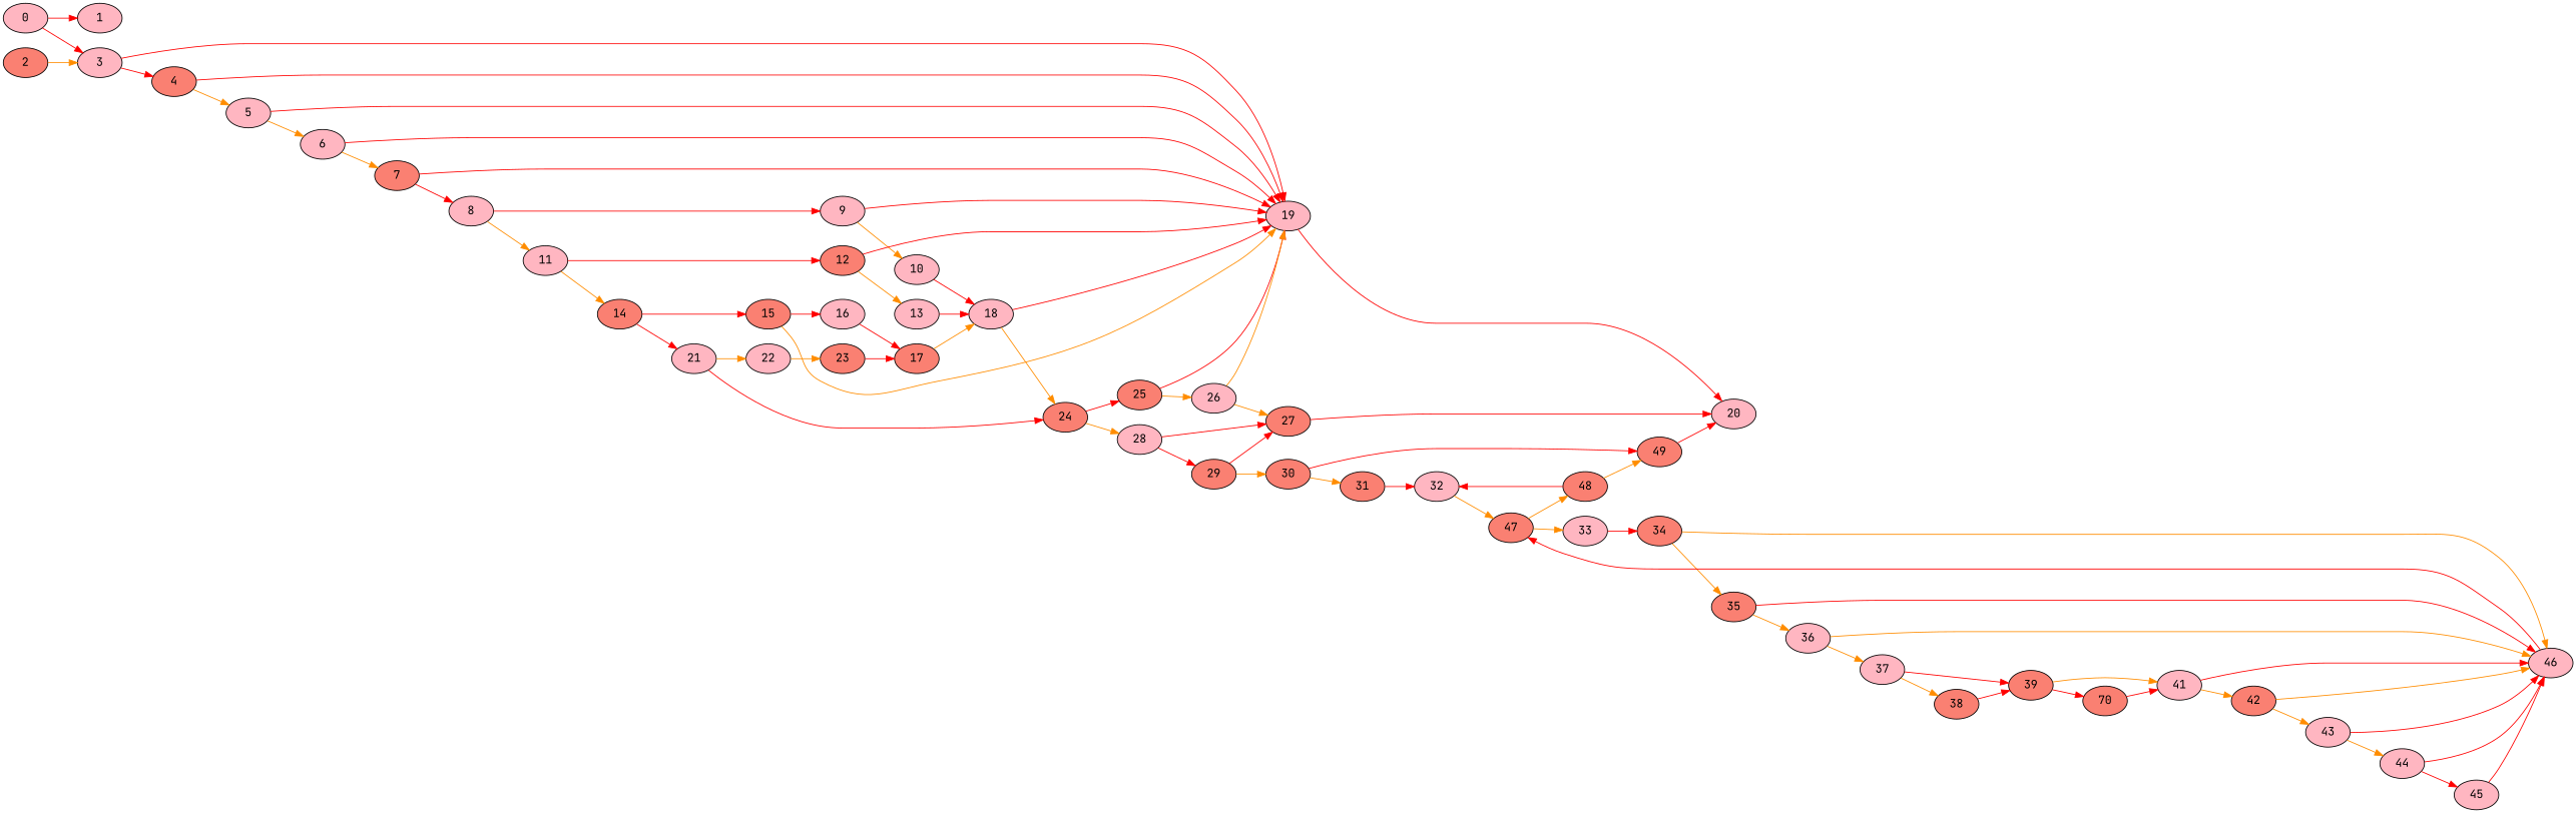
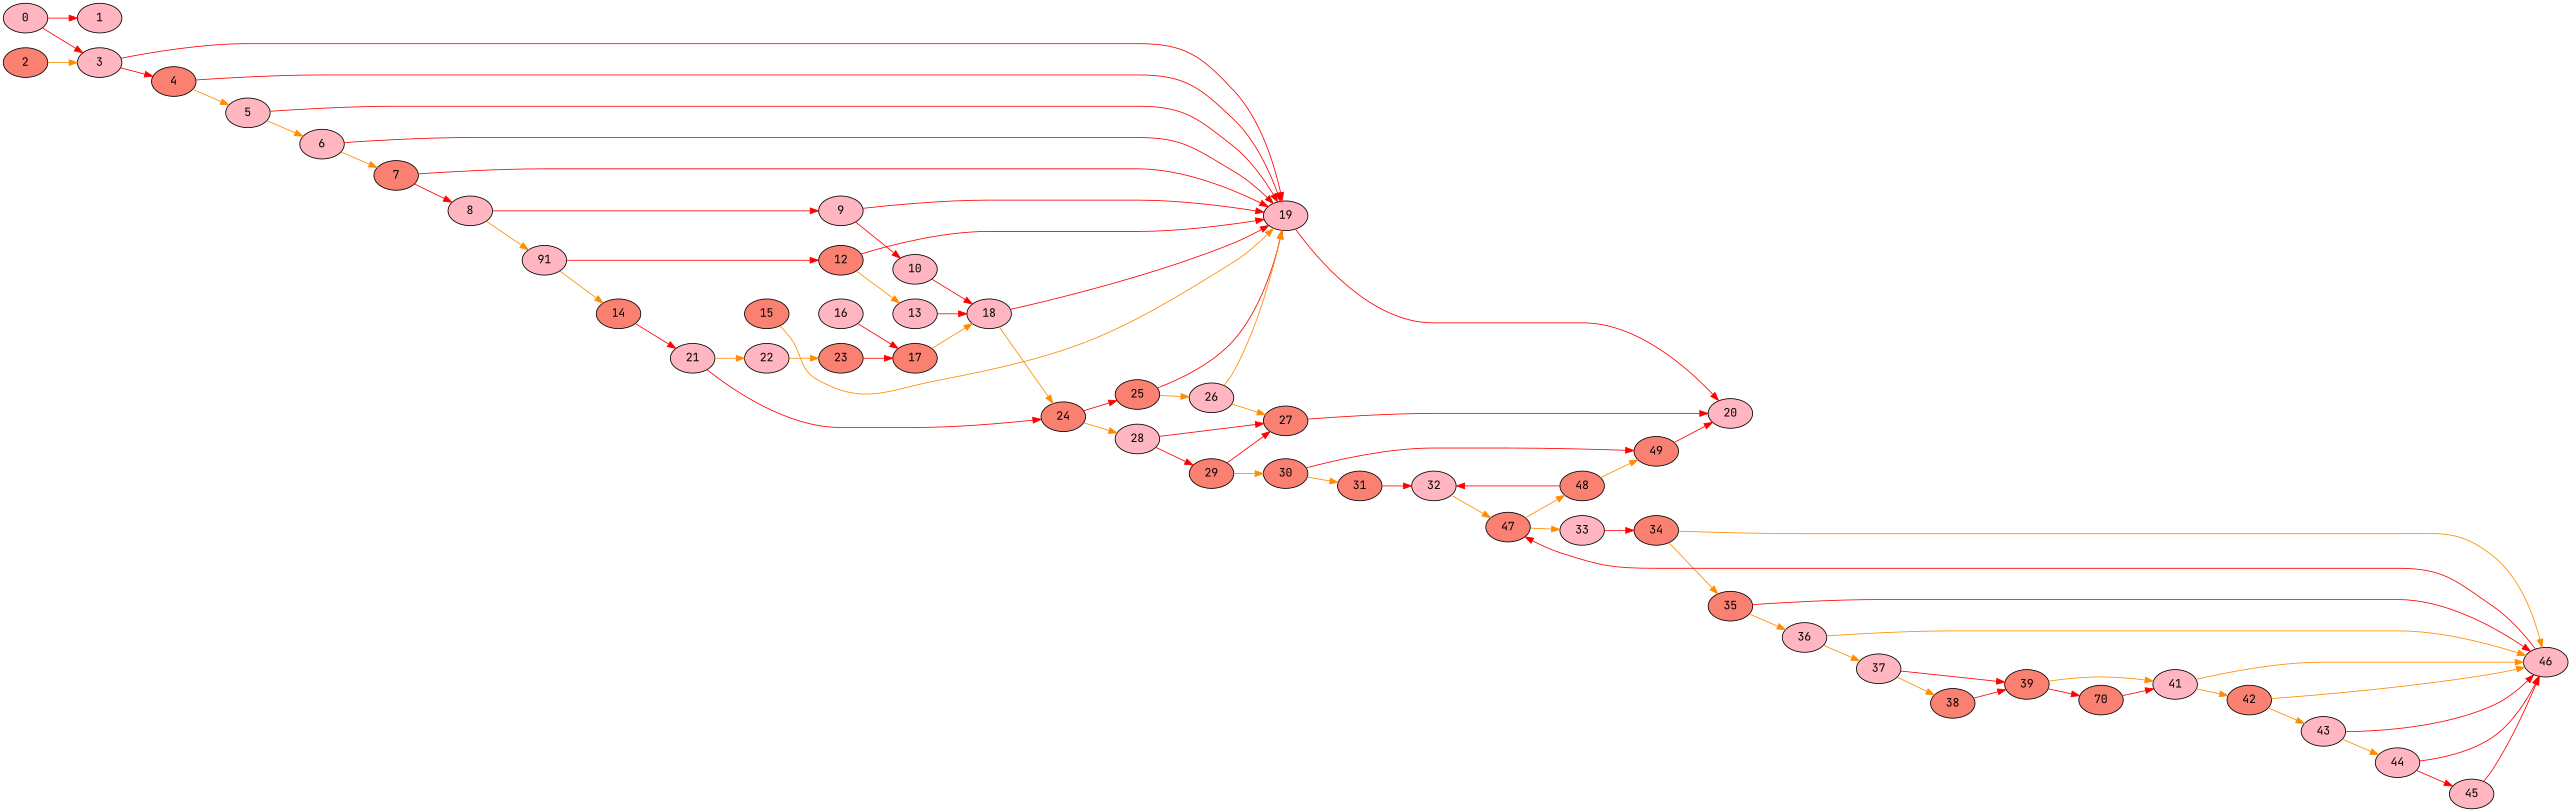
  digraph {
    fontname="JetBrains Mono"
    rankdir=LR
    node [fillcolor=lightpink fontname="JetBrains Mono" style=filled]
    edge [color=red fontname="JetBrains Mono"]
    0
    1
    3
    4 [fillcolor=salmon]
    19
    2 [fillcolor=salmon]
    5
    20
    6
    7 [fillcolor=salmon]
    8
    9
-   11
+   11 [label=91]
    10
    12 [fillcolor=salmon]
    14 [fillcolor=salmon]
    18
    24 [fillcolor=salmon]
    13
    15 [fillcolor=salmon]
    21
    16
    22
    17 [fillcolor=salmon]
    25 [fillcolor=salmon]
    28
    23 [fillcolor=salmon]
    26
    27 [fillcolor=salmon]
    29 [fillcolor=salmon]
    30 [fillcolor=salmon]
    31 [fillcolor=salmon]
    49 [fillcolor=salmon]
    32
    47 [fillcolor=salmon]
    33
    48 [fillcolor=salmon]
    34 [fillcolor=salmon]
    46
    35 [fillcolor=salmon]
    36
    37
    38 [fillcolor=salmon]
    39 [fillcolor=salmon]
    n45 [fillcolor=salmon label=70]
    41
    42 [fillcolor=salmon]
    43
    44
    45
    0 -> 1
    0 -> 3
    3 -> 4
    3 -> 19
    4 -> 19
    4 -> 5 [color=darkorange]
    19 -> 20
    2 -> 3 [color=darkorange]
    5 -> 19
    5 -> 6 [color=darkorange]
    6 -> 19
    6 -> 7 [color=darkorange]
    7 -> 19
    7 -> 8
    8 -> 9
    8 -> 11 [color=darkorange]
    9 -> 19
-   9 -> 10 [color=darkorange]
+   9 -> 10
    11 -> 12
    11 -> 14 [color=darkorange]
    10 -> 18
    12 -> 19
    12 -> 13 [color=darkorange]
-   14 -> 15
    14 -> 21
    18 -> 19
    18 -> 24 [color=darkorange]
    24 -> 25
    24 -> 28 [color=darkorange]
    13 -> 18
    15 -> 19 [color=darkorange]
-   15 -> 16
    21 -> 24
    21 -> 22 [color=darkorange]
    16 -> 17
    22 -> 23 [color=darkorange]
    17 -> 18 [color=darkorange]
    25 -> 19
    25 -> 26 [color=darkorange]
    28 -> 27
    28 -> 29
    23 -> 17
    26 -> 19 [color=darkorange]
    26 -> 27 [color=darkorange]
    27 -> 20
    29 -> 27
    29 -> 30 [color=darkorange]
    30 -> 31 [color=darkorange]
    30 -> 49
    31 -> 32
    49 -> 20
    32 -> 47 [color=darkorange]
    47 -> 33 [color=darkorange]
    47 -> 48 [color=darkorange]
    33 -> 34
    48 -> 49 [color=darkorange]
    48 -> 32
    34 -> 46 [color=darkorange]
    34 -> 35 [color=darkorange]
    46 -> 47
    35 -> 46
    35 -> 36 [color=darkorange]
    36 -> 46 [color=darkorange]
    36 -> 37 [color=darkorange]
    37 -> 38 [color=darkorange]
    37 -> 39
    38 -> 39
    39 -> n45
    39 -> 41 [color=darkorange]
    n45 -> 41
-   41 -> 46
+   41 -> 46 [color=darkorange]
    41 -> 42 [color=darkorange]
    42 -> 46 [color=darkorange]
    42 -> 43 [color=darkorange]
    43 -> 46
    43 -> 44 [color=darkorange]
    44 -> 46
    44 -> 45
    45 -> 46
  }
